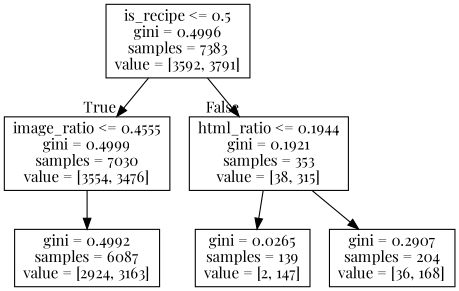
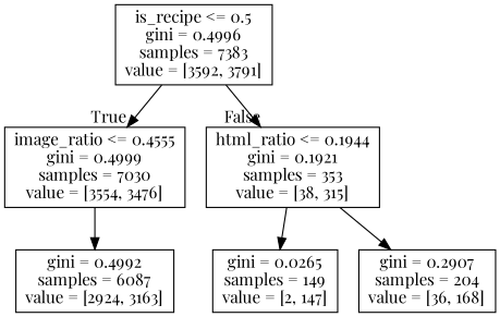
  digraph {
    fontname="Playfair Display"
    node [fontname="Playfair Display" shape=box]
    edge [fontname="Playfair Display"]
    n1 [label="is_recipe <= 0.5\ngini = 0.4996\nsamples = 7383\nvalue = [3592, 3791]"]
    n2 [label="image_ratio <= 0.4555\ngini = 0.4999\nsamples = 7030\nvalue = [3554, 3476]"]
    n3 [label="html_ratio <= 0.1944\ngini = 0.1921\nsamples = 353\nvalue = [38, 315]"]
    n4 [label="gini = 0.4992\nsamples = 6087\nvalue = [2924, 3163]"]
-   n5 [label="gini = 0.0265\nsamples = 139\nvalue = [2, 147]"]
+   n5 [label="gini = 0.0265\nsamples = 149\nvalue = [2, 147]"]
    n6 [label="gini = 0.2907\nsamples = 204\nvalue = [36, 168]"]
    n1 -> n2 [headlabel=True labelangle=45 labeldistance=2.5]
    n1 -> n3 [headlabel=False labelangle=-45 labeldistance=2.5]
    n2 -> n4
    n3 -> n5
    n3 -> n6
  }
